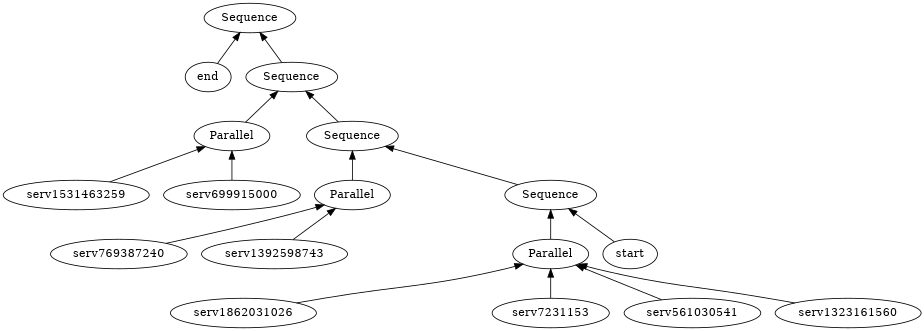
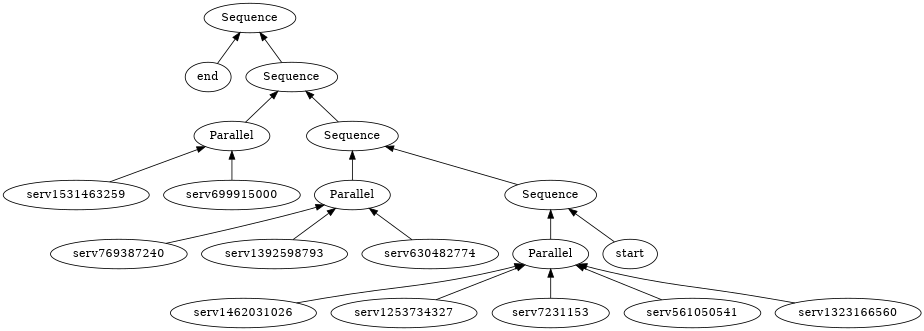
  digraph {
    edge [dir=back]
    n1 [label=Sequence]
    n2 [label=end]
    n3 [label=Sequence]
    n4 [label=Parallel]
    n5 [label=Sequence]
    n6 [label=serv1531463259]
    n7 [label=serv699915000]
    n8 [label=Parallel]
    n9 [label=Sequence]
    n10 [label=serv769387240]
-   n11 [label=serv1392598743]
+   n11 [label=serv1392598793]
+   n12 [label=serv630482774]
    n13 [label=Parallel]
    n14 [label=start]
-   n15 [label=serv1862031026]
+   n15 [label=serv1462031026]
+   n16 [label=serv1253734327]
    n17 [label=serv7231153]
-   n18 [label=serv561030541]
-   n19 [label=serv1323161560]
+   n18 [label=serv561050541]
+   n19 [label=serv1323166560]
    n1 -> n2
    n1 -> n3
    n3 -> n4
    n3 -> n5
    n4 -> n6
    n4 -> n7
    n5 -> n8
    n5 -> n9
    n8 -> n10
    n8 -> n11
+   n8 -> n12
    n9 -> n13
    n9 -> n14
    n13 -> n15
+   n13 -> n16
    n13 -> n17
    n13 -> n18
    n13 -> n19
  }
